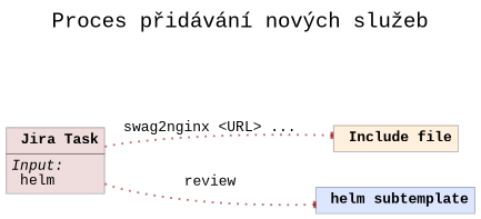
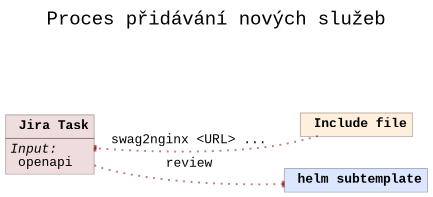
  digraph {
    fontname="Liberation Mono"
    fontsize=20
    label="Proces přidávání nových služeb\n\n"
    labelloc=t
    newrank=true
    rankdir=LR
    node [fontname="Liberation Mono" pencolor="#00000044" shape=plain style=filled]
    edge [arrowhead=tee arrowsize=0.5 color="#88000088" fontname="Liberation Mono" labeldistance=3 labelfontcolor="#00000080" penwidth=2 style=dotted]
-   n1 [color="#88000022" label=<<table border="0" cellborder="1" cellspacing="0" cellpadding="4"> 			<tr> <td> <b>Jira Task</b><br/></td> </tr> 			<tr> <td align="left"><i>Input: </i><br align="left"/> 			helm 			<br align="left"/></td> </tr> 		</table>>]
+   n1 [color="#88000022" label=<<table border="0" cellborder="1" cellspacing="0" cellpadding="4"> 			<tr> <td> <b>Jira Task</b><br/></td> </tr> 			<tr> <td align="left"><i>Input: </i><br align="left"/> 			openapi 			<br align="left"/></td> </tr> 		</table>>]
    n2 [fillcolor="#ff880022" label=<<table border="0" cellborder="1" cellspacing="0" cellpadding="4"> 			<tr> <td align="left"> <b>Include file</b><br/></td> </tr> 		</table>>]
    n3 [fillcolor="#0044ff22" label=<<table border="0" cellborder="1" cellspacing="0" cellpadding="4"> 			<tr> <td align="left"> <b>helm subtemplate</b><br/></td> </tr> 		</table>>]
-   n1 -> n2 [label="swag2nginx <URL> ..."]
+   n2 -> n1 [label="swag2nginx <URL> ..."]
    n1 -> n3 [label=review]
  }
